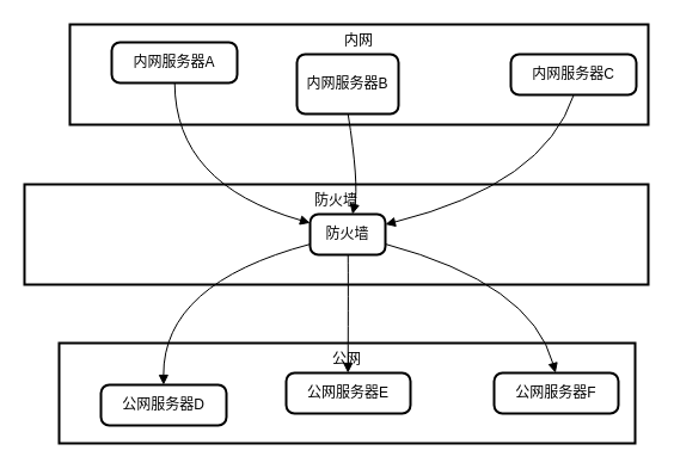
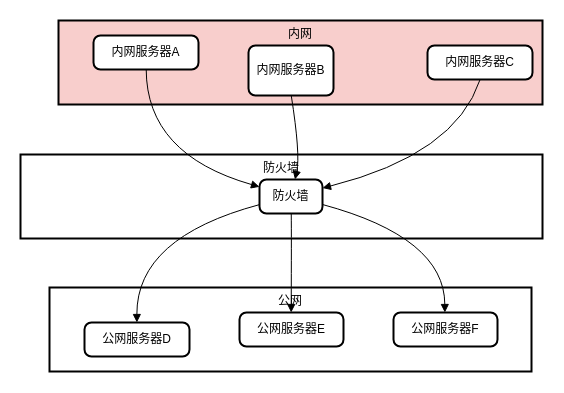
  <mxCell id="0" />
  <mxCell id="1" parent="0" />
  <mxCell id="2" value="防火墙" style="whiteSpace=wrap;strokeWidth=2;verticalAlign=top;" parent="1" vertex="1"><mxGeometry x="20" y="154" width="522" height="84" as="geometry" /></mxCell>
  <mxCell id="3" value="防火墙" style="rounded=1;absoluteArcSize=1;arcSize=14;whiteSpace=wrap;strokeWidth=2;" parent="1" vertex="1"><mxGeometry x="259" y="179" width="63" height="34" as="geometry" /></mxCell>
  <mxCell id="4" value="公网" style="whiteSpace=wrap;strokeWidth=2;verticalAlign=top;" parent="1" vertex="1"><mxGeometry x="49" y="287" width="482" height="84" as="geometry" /></mxCell>
  <mxCell id="5" value="公网服务器D" style="rounded=1;absoluteArcSize=1;arcSize=14;whiteSpace=wrap;strokeWidth=2;" parent="1" vertex="1"><mxGeometry x="84" y="322" width="105" height="34" as="geometry" /></mxCell>
  <mxCell id="6" value="公网服务器E" style="rounded=1;absoluteArcSize=1;arcSize=14;whiteSpace=wrap;strokeWidth=2;" parent="1" vertex="1"><mxGeometry x="239" y="312" width="104" height="34" as="geometry" /></mxCell>
- <mxCell id="7" value="公网服务器F" style="rounded=1;absoluteArcSize=1;arcSize=14;whiteSpace=wrap;strokeWidth=2;" parent="1" vertex="1"><mxGeometry x="413" y="312" width="104" height="34" as="geometry" /></mxCell>
- <mxCell id="8" value="内网" style="whiteSpace=wrap;strokeWidth=2;verticalAlign=top;" parent="1" vertex="1"><mxGeometry x="58" width="484" height="84" as="geometry" y="20" /></mxCell>
+ <mxCell id="7" value="公网服务器F" style="rounded=1;absoluteArcSize=1;arcSize=14;whiteSpace=wrap;strokeWidth=2;" parent="1" vertex="1"><mxGeometry x="393" y="312" width="104" height="34" as="geometry" /></mxCell>
+ <mxCell id="8" value="内网" style="whiteSpace=wrap;strokeWidth=2;verticalAlign=top;fillColor=#f8cecc;" parent="1" vertex="1"><mxGeometry x="58" width="484" height="84" as="geometry" y="20" /></mxCell>
  <mxCell id="9" value="内网服务器A" style="rounded=1;absoluteArcSize=1;arcSize=14;whiteSpace=wrap;strokeWidth=2;" parent="1" vertex="1"><mxGeometry x="93" y="35" width="105" height="34" as="geometry" /></mxCell>
  <mxCell id="10" value="内网服务器B" style="rounded=1;absoluteArcSize=1;arcSize=14;whiteSpace=wrap;strokeWidth=2;" parent="1" vertex="1"><mxGeometry x="248" y="45" width="85" height="50" as="geometry" /></mxCell>
  <mxCell id="11" value="内网服务器C" style="rounded=1;absoluteArcSize=1;arcSize=14;whiteSpace=wrap;strokeWidth=2;" parent="1" vertex="1"><mxGeometry x="427" y="45" width="105" height="34" as="geometry" /></mxCell>
  <mxCell id="12" value="" style="curved=1;startArrow=none;endArrow=block;exitX=0.502;exitY=0.99;entryX=0.005;entryY=0.218;" parent="1" source="9" target="3" edge="1"><mxGeometry relative="1" as="geometry"><Array as="points"><mxPoint x="146" y="154" /></Array></mxGeometry></mxCell>
  <mxCell id="13" value="" style="curved=1;startArrow=none;endArrow=block;exitX=0.503;exitY=0.99;entryX=0.565;entryY=-0.01;" parent="1" source="10" target="3" edge="1"><mxGeometry relative="1" as="geometry"><Array as="points"><mxPoint x="300" y="154" /></Array></mxGeometry></mxCell>
  <mxCell id="14" value="" style="curved=1;startArrow=none;endArrow=block;exitX=0.501;exitY=0.99;entryX=1.005;entryY=0.249;" parent="1" source="11" target="3" edge="1"><mxGeometry relative="1" as="geometry"><Array as="points"><mxPoint x="455" y="154" /></Array></mxGeometry></mxCell>
  <mxCell id="15" value="" style="curved=1;startArrow=none;endArrow=block;exitX=0.005;exitY=0.736;entryX=0.499;entryY=0.01;" parent="1" source="3" target="5" edge="1"><mxGeometry relative="1" as="geometry"><Array as="points"><mxPoint x="136" y="237" /></Array></mxGeometry></mxCell>
  <mxCell id="16" value="" style="curved=1;startArrow=none;endArrow=block;exitX=0.504;exitY=0.98;entryX=0.497;entryY=0.01;" parent="1" source="3" target="6" edge="1"><mxGeometry relative="1" as="geometry"><Array as="points"><mxPoint x="291" y="237" /></Array></mxGeometry></mxCell>
  <mxCell id="17" value="" style="curved=1;startArrow=none;endArrow=block;exitX=1.005;exitY=0.738;entryX=0.494;entryY=0.01;" parent="1" source="3" target="7" edge="1"><mxGeometry relative="1" as="geometry"><Array as="points"><mxPoint x="444" y="237" /></Array></mxGeometry></mxCell>
